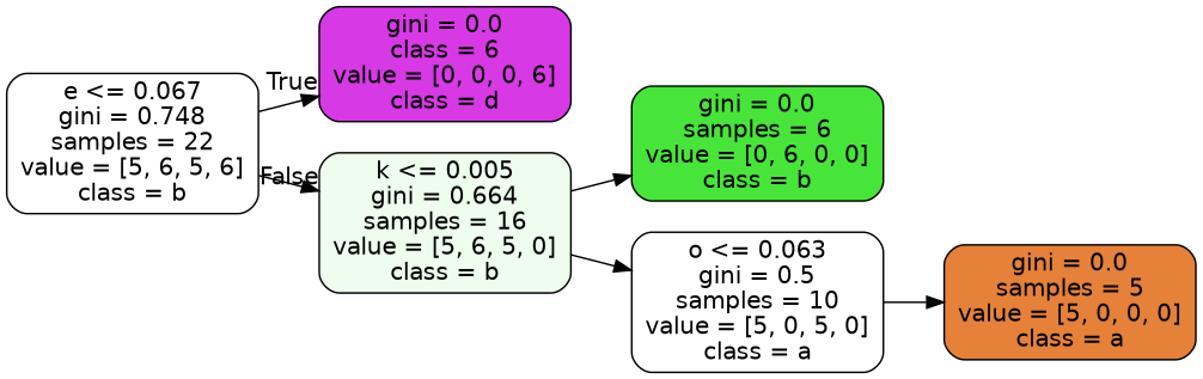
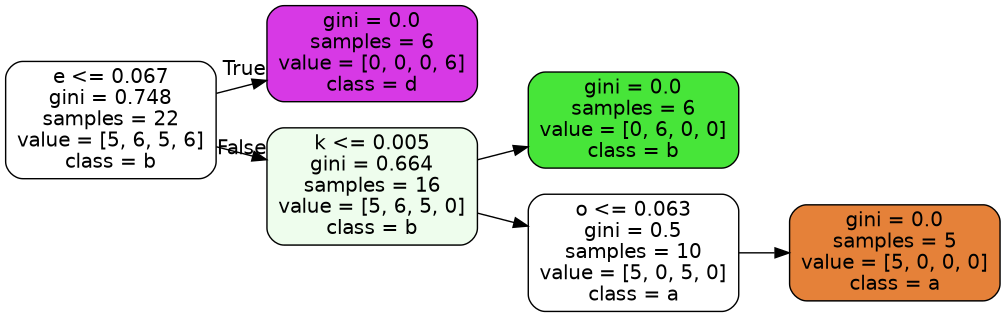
  digraph {
    rankdir=LR
    node [color=black fillcolor="#ffffff" fontname=helvetica shape=box style="filled, rounded"]
    edge [fontname=helvetica]
    n1 [label="e <= 0.067\ngini = 0.748\nsamples = 22\nvalue = [5, 6, 5, 6]\nclass = b"]
-   n2 [fillcolor="#d739e5" label="gini = 0.0\nclass = 6\nvalue = [0, 0, 0, 6]\nclass = d"]
+   n2 [fillcolor="#d739e5" label="gini = 0.0\nsamples = 6\nvalue = [0, 0, 0, 6]\nclass = d"]
    n3 [fillcolor="#eefded" label="k <= 0.005\ngini = 0.664\nsamples = 16\nvalue = [5, 6, 5, 0]\nclass = b"]
    n4 [fillcolor="#47e539" label="gini = 0.0\nsamples = 6\nvalue = [0, 6, 0, 0]\nclass = b"]
    n5 [label="o <= 0.063\ngini = 0.5\nsamples = 10\nvalue = [5, 0, 5, 0]\nclass = a"]
    n6 [fillcolor="#e58139" label="gini = 0.0\nsamples = 5\nvalue = [5, 0, 0, 0]\nclass = a"]
    n1 -> n2 [headlabel=True labelangle=45 labeldistance=2.5]
    n1 -> n3 [headlabel=False labelangle=-45 labeldistance=2.5]
    n3 -> n4
    n3 -> n5
    n5 -> n6
  }
